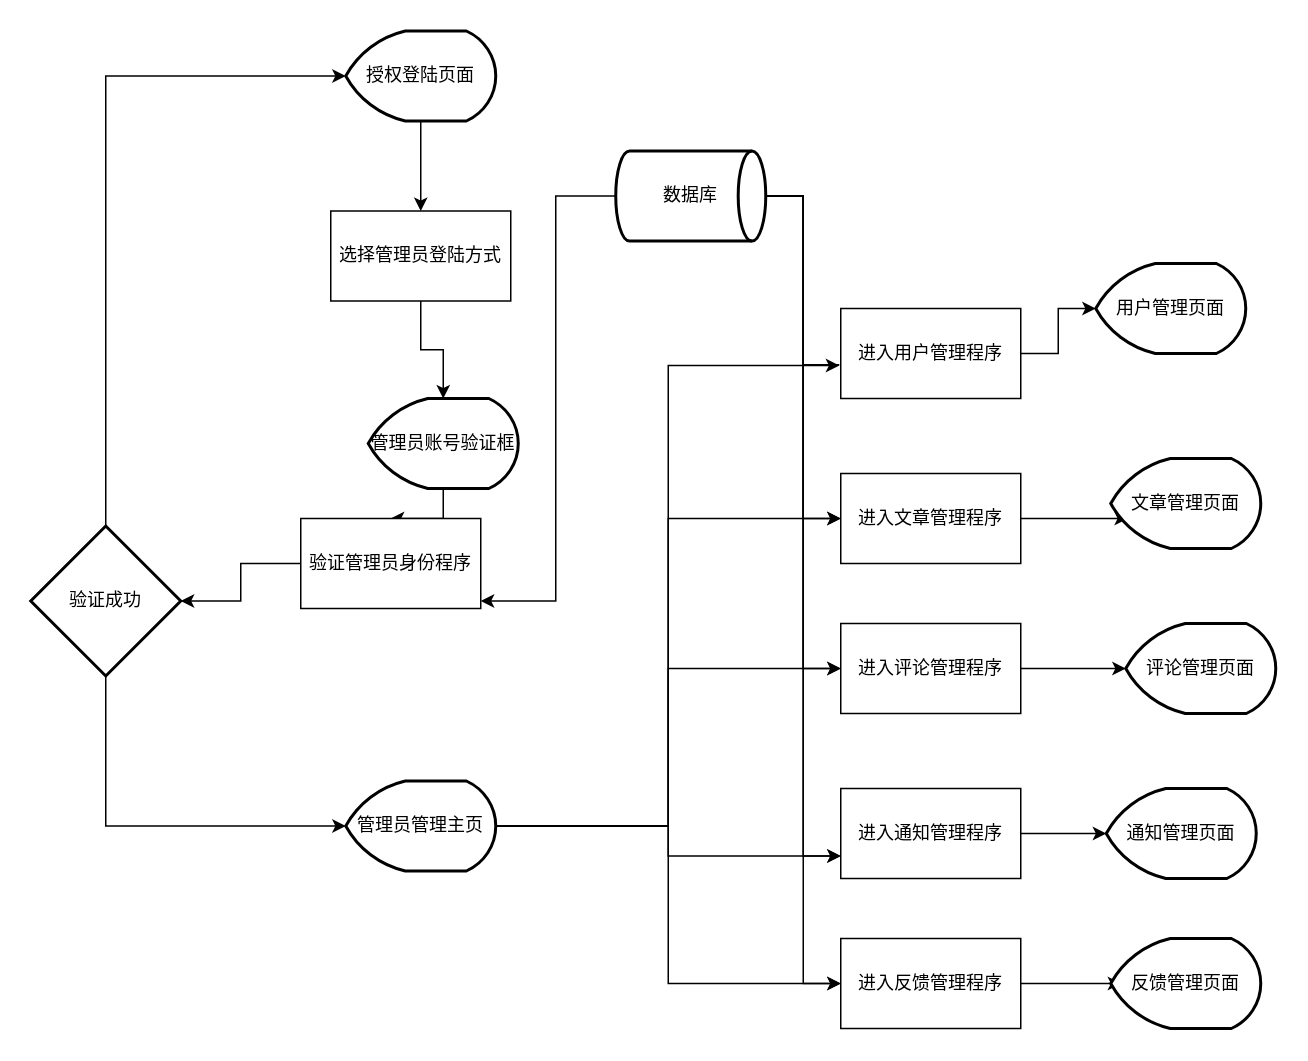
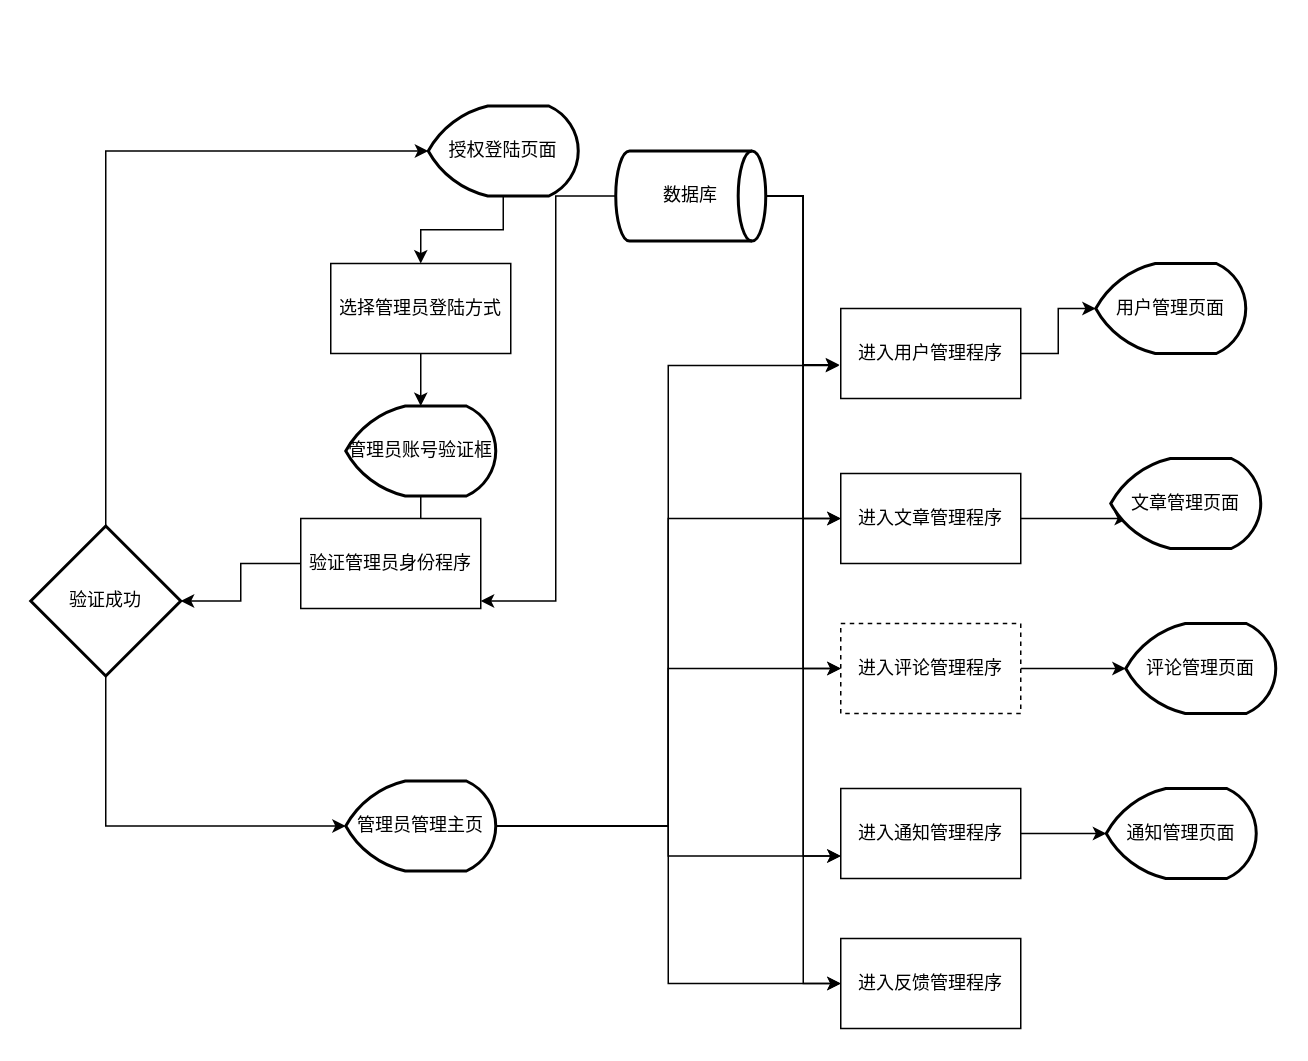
  <mxCell id="0" />
  <mxCell id="1" parent="0" />
  <mxCell id="2" style="edgeStyle=orthogonalEdgeStyle;rounded=0;orthogonalLoop=1;jettySize=auto;html=1;exitX=0.5;exitY=1;exitDx=0;exitDy=0;exitPerimeter=0;entryX=0.5;entryY=0;entryDx=0;entryDy=0;" edge="1" parent="1" source="3" target="5"><mxGeometry relative="1" as="geometry" /></mxCell>
- <mxCell id="3" value="授权登陆页面" style="strokeWidth=2;html=1;shape=mxgraph.flowchart.display;whiteSpace=wrap;" vertex="1" parent="1"><mxGeometry x="230" y="20" width="100" height="60" as="geometry" /></mxCell>
+ <mxCell id="3" value="授权登陆页面" style="strokeWidth=2;html=1;shape=mxgraph.flowchart.display;whiteSpace=wrap;" vertex="1" parent="1"><mxGeometry x="285" y="70" width="100" height="60" as="geometry" /></mxCell>
  <mxCell id="4" style="edgeStyle=orthogonalEdgeStyle;rounded=0;orthogonalLoop=1;jettySize=auto;html=1;exitX=0.5;exitY=1;exitDx=0;exitDy=0;" edge="1" parent="1" source="5" target="32"><mxGeometry relative="1" as="geometry" /></mxCell>
- <mxCell id="5" value="选择管理员登陆方式" style="rounded=0;whiteSpace=wrap;html=1;" vertex="1" parent="1"><mxGeometry x="220" y="140" width="120" height="60" as="geometry" /></mxCell>
+ <mxCell id="5" value="选择管理员登陆方式" style="rounded=0;whiteSpace=wrap;html=1;" vertex="1" parent="1"><mxGeometry x="220" y="175" width="120" height="60" as="geometry" /></mxCell>
  <mxCell id="6" style="edgeStyle=orthogonalEdgeStyle;rounded=0;orthogonalLoop=1;jettySize=auto;html=1;exitX=1;exitY=0.5;exitDx=0;exitDy=0;entryX=0;entryY=0.5;entryDx=0;entryDy=0;entryPerimeter=0;" edge="1" parent="1" source="7" target="19"><mxGeometry relative="1" as="geometry" /></mxCell>
  <mxCell id="7" value="进入用户管理程序" style="rounded=0;whiteSpace=wrap;html=1;" vertex="1" parent="1"><mxGeometry x="560" y="205" width="120" height="60" as="geometry" /></mxCell>
  <mxCell id="8" style="edgeStyle=orthogonalEdgeStyle;rounded=0;orthogonalLoop=1;jettySize=auto;html=1;exitX=0.5;exitY=1;exitDx=0;exitDy=0;exitPerimeter=0;entryX=0;entryY=0.5;entryDx=0;entryDy=0;entryPerimeter=0;" edge="1" parent="1" source="10" target="40"><mxGeometry relative="1" as="geometry" /></mxCell>
  <mxCell id="9" style="edgeStyle=orthogonalEdgeStyle;rounded=0;orthogonalLoop=1;jettySize=auto;html=1;exitX=0.5;exitY=0;exitDx=0;exitDy=0;exitPerimeter=0;entryX=0;entryY=0.5;entryDx=0;entryDy=0;entryPerimeter=0;" edge="1" parent="1" source="10" target="3"><mxGeometry relative="1" as="geometry" /></mxCell>
  <mxCell id="10" value="验证成功" style="strokeWidth=2;html=1;shape=mxgraph.flowchart.decision;whiteSpace=wrap;" vertex="1" parent="1"><mxGeometry x="20" y="350" width="100" height="100" as="geometry" /></mxCell>
  <mxCell id="11" style="edgeStyle=orthogonalEdgeStyle;rounded=0;orthogonalLoop=1;jettySize=auto;html=1;exitX=1;exitY=0.5;exitDx=0;exitDy=0;entryX=0.115;entryY=0.667;entryDx=0;entryDy=0;entryPerimeter=0;" edge="1" parent="1" source="12" target="20"><mxGeometry relative="1" as="geometry" /></mxCell>
  <mxCell id="12" value="进入文章管理程序" style="rounded=0;whiteSpace=wrap;html=1;" vertex="1" parent="1"><mxGeometry x="560" y="315" width="120" height="60" as="geometry" /></mxCell>
  <mxCell id="13" style="edgeStyle=orthogonalEdgeStyle;rounded=0;orthogonalLoop=1;jettySize=auto;html=1;exitX=1;exitY=0.5;exitDx=0;exitDy=0;" edge="1" parent="1" source="14" target="21"><mxGeometry relative="1" as="geometry" /></mxCell>
- <mxCell id="14" value="进入评论管理程序" style="rounded=0;whiteSpace=wrap;html=1;" vertex="1" parent="1"><mxGeometry x="560" y="415" width="120" height="60" as="geometry" /></mxCell>
+ <mxCell id="14" value="进入评论管理程序" style="rounded=0;whiteSpace=wrap;html=1;dashed=1;" vertex="1" parent="1"><mxGeometry x="560" y="415" width="120" height="60" as="geometry" /></mxCell>
  <mxCell id="15" style="edgeStyle=orthogonalEdgeStyle;rounded=0;orthogonalLoop=1;jettySize=auto;html=1;exitX=1;exitY=0.5;exitDx=0;exitDy=0;entryX=0;entryY=0.5;entryDx=0;entryDy=0;entryPerimeter=0;" edge="1" parent="1" source="16" target="22"><mxGeometry relative="1" as="geometry" /></mxCell>
  <mxCell id="16" value="进入通知管理程序" style="rounded=0;whiteSpace=wrap;html=1;" vertex="1" parent="1"><mxGeometry x="560" y="525" width="120" height="60" as="geometry" /></mxCell>
- <mxCell id="17" style="edgeStyle=orthogonalEdgeStyle;rounded=0;orthogonalLoop=1;jettySize=auto;html=1;exitX=1;exitY=0.5;exitDx=0;exitDy=0;entryX=0.07;entryY=0.5;entryDx=0;entryDy=0;entryPerimeter=0;" edge="1" parent="1" source="18" target="23"><mxGeometry relative="1" as="geometry" /></mxCell>
  <mxCell id="18" value="进入反馈管理程序" style="rounded=0;whiteSpace=wrap;html=1;" vertex="1" parent="1"><mxGeometry x="560" y="625" width="120" height="60" as="geometry" /></mxCell>
  <mxCell id="19" value="用户管理页面" style="strokeWidth=2;html=1;shape=mxgraph.flowchart.display;whiteSpace=wrap;" vertex="1" parent="1"><mxGeometry x="730" y="175" width="100" height="60" as="geometry" /></mxCell>
  <mxCell id="20" value="文章管理页面" style="strokeWidth=2;html=1;shape=mxgraph.flowchart.display;whiteSpace=wrap;" vertex="1" parent="1"><mxGeometry x="740" y="305" width="100" height="60" as="geometry" /></mxCell>
  <mxCell id="21" value="评论管理页面" style="strokeWidth=2;html=1;shape=mxgraph.flowchart.display;whiteSpace=wrap;" vertex="1" parent="1"><mxGeometry x="750" y="415" width="100" height="60" as="geometry" /></mxCell>
  <mxCell id="22" value="通知管理页面" style="strokeWidth=2;html=1;shape=mxgraph.flowchart.display;whiteSpace=wrap;" vertex="1" parent="1"><mxGeometry x="737" y="525" width="100" height="60" as="geometry" /></mxCell>
- <mxCell id="23" value="反馈管理页面" style="strokeWidth=2;html=1;shape=mxgraph.flowchart.display;whiteSpace=wrap;" vertex="1" parent="1"><mxGeometry x="740" y="625" width="100" height="60" as="geometry" /></mxCell>
  <mxCell id="24" style="edgeStyle=orthogonalEdgeStyle;rounded=0;orthogonalLoop=1;jettySize=auto;html=1;exitX=0;exitY=0.5;exitDx=0;exitDy=0;exitPerimeter=0;" edge="1" parent="1" source="30" target="34"><mxGeometry relative="1" as="geometry"><Array as="points"><mxPoint x="370" y="130" /><mxPoint x="370" y="400" /></Array></mxGeometry></mxCell>
- <mxCell id="25" style="edgeStyle=orthogonalEdgeStyle;rounded=0;orthogonalLoop=1;jettySize=auto;html=1;exitX=1;exitY=0.5;exitDx=0;exitDy=0;exitPerimeter=0;entryX=-0.008;entryY=0.625;entryDx=0;entryDy=0;entryPerimeter=0;endArrow=none;" edge="1" parent="1" source="30" target="7"><mxGeometry relative="1" as="geometry" /></mxCell>
+ <mxCell id="25" style="edgeStyle=orthogonalEdgeStyle;rounded=0;orthogonalLoop=1;jettySize=auto;html=1;exitX=1;exitY=0.5;exitDx=0;exitDy=0;exitPerimeter=0;entryX=-0.008;entryY=0.625;entryDx=0;entryDy=0;entryPerimeter=0;" edge="1" parent="1" source="30" target="7"><mxGeometry relative="1" as="geometry" /></mxCell>
  <mxCell id="26" style="edgeStyle=orthogonalEdgeStyle;rounded=0;orthogonalLoop=1;jettySize=auto;html=1;exitX=1;exitY=0.5;exitDx=0;exitDy=0;exitPerimeter=0;entryX=0;entryY=0.5;entryDx=0;entryDy=0;" edge="1" parent="1" source="30" target="12"><mxGeometry relative="1" as="geometry" /></mxCell>
  <mxCell id="27" style="edgeStyle=orthogonalEdgeStyle;rounded=0;orthogonalLoop=1;jettySize=auto;html=1;exitX=1;exitY=0.5;exitDx=0;exitDy=0;exitPerimeter=0;entryX=0;entryY=0.5;entryDx=0;entryDy=0;" edge="1" parent="1" source="30" target="14"><mxGeometry relative="1" as="geometry" /></mxCell>
  <mxCell id="28" style="edgeStyle=orthogonalEdgeStyle;rounded=0;orthogonalLoop=1;jettySize=auto;html=1;exitX=1;exitY=0.5;exitDx=0;exitDy=0;exitPerimeter=0;entryX=0;entryY=0.75;entryDx=0;entryDy=0;" edge="1" parent="1" source="30" target="16"><mxGeometry relative="1" as="geometry" /></mxCell>
  <mxCell id="29" style="edgeStyle=orthogonalEdgeStyle;rounded=0;orthogonalLoop=1;jettySize=auto;html=1;exitX=1;exitY=0.5;exitDx=0;exitDy=0;exitPerimeter=0;entryX=0;entryY=0.5;entryDx=0;entryDy=0;" edge="1" parent="1" source="30" target="18"><mxGeometry relative="1" as="geometry" /></mxCell>
  <mxCell id="30" value="数据库" style="strokeWidth=2;html=1;shape=mxgraph.flowchart.direct_data;whiteSpace=wrap;" vertex="1" parent="1"><mxGeometry x="410" y="100" width="100" height="60" as="geometry" /></mxCell>
  <mxCell id="31" style="edgeStyle=orthogonalEdgeStyle;rounded=0;orthogonalLoop=1;jettySize=auto;html=1;exitX=0.5;exitY=1;exitDx=0;exitDy=0;exitPerimeter=0;" edge="1" parent="1" source="32" target="34"><mxGeometry relative="1" as="geometry" /></mxCell>
- <mxCell id="32" value="管理员账号验证框" style="strokeWidth=2;html=1;shape=mxgraph.flowchart.display;whiteSpace=wrap;" vertex="1" parent="1"><mxGeometry x="245" y="265" width="100" height="60" as="geometry" /></mxCell>
+ <mxCell id="32" value="管理员账号验证框" style="strokeWidth=2;html=1;shape=mxgraph.flowchart.display;whiteSpace=wrap;" vertex="1" parent="1"><mxGeometry x="230" y="270" width="100" height="60" as="geometry" /></mxCell>
  <mxCell id="33" style="edgeStyle=orthogonalEdgeStyle;rounded=0;orthogonalLoop=1;jettySize=auto;html=1;exitX=0;exitY=0.5;exitDx=0;exitDy=0;" edge="1" parent="1" source="34" target="10"><mxGeometry relative="1" as="geometry" /></mxCell>
  <mxCell id="34" value="验证管理员身份程序" style="rounded=0;whiteSpace=wrap;html=1;" vertex="1" parent="1"><mxGeometry x="200" y="345" width="120" height="60" as="geometry" /></mxCell>
  <mxCell id="35" style="edgeStyle=orthogonalEdgeStyle;rounded=0;orthogonalLoop=1;jettySize=auto;html=1;exitX=1;exitY=0.5;exitDx=0;exitDy=0;exitPerimeter=0;entryX=-0.008;entryY=0.633;entryDx=0;entryDy=0;entryPerimeter=0;" edge="1" parent="1" source="40" target="7"><mxGeometry relative="1" as="geometry" /></mxCell>
  <mxCell id="36" style="edgeStyle=orthogonalEdgeStyle;rounded=0;orthogonalLoop=1;jettySize=auto;html=1;exitX=1;exitY=0.5;exitDx=0;exitDy=0;exitPerimeter=0;entryX=0;entryY=0.5;entryDx=0;entryDy=0;" edge="1" parent="1" source="40" target="12"><mxGeometry relative="1" as="geometry" /></mxCell>
  <mxCell id="37" style="edgeStyle=orthogonalEdgeStyle;rounded=0;orthogonalLoop=1;jettySize=auto;html=1;exitX=1;exitY=0.5;exitDx=0;exitDy=0;exitPerimeter=0;entryX=0;entryY=0.5;entryDx=0;entryDy=0;" edge="1" parent="1" source="40" target="14"><mxGeometry relative="1" as="geometry" /></mxCell>
  <mxCell id="38" style="edgeStyle=orthogonalEdgeStyle;rounded=0;orthogonalLoop=1;jettySize=auto;html=1;exitX=1;exitY=0.5;exitDx=0;exitDy=0;exitPerimeter=0;entryX=0;entryY=0.75;entryDx=0;entryDy=0;" edge="1" parent="1" source="40" target="16"><mxGeometry relative="1" as="geometry" /></mxCell>
  <mxCell id="39" style="edgeStyle=orthogonalEdgeStyle;rounded=0;orthogonalLoop=1;jettySize=auto;html=1;exitX=1;exitY=0.5;exitDx=0;exitDy=0;exitPerimeter=0;entryX=0;entryY=0.5;entryDx=0;entryDy=0;" edge="1" parent="1" source="40" target="18"><mxGeometry relative="1" as="geometry" /></mxCell>
  <mxCell id="40" value="管理员管理主页" style="strokeWidth=2;html=1;shape=mxgraph.flowchart.display;whiteSpace=wrap;" vertex="1" parent="1"><mxGeometry x="230" y="520" width="100" height="60" as="geometry" /></mxCell>
